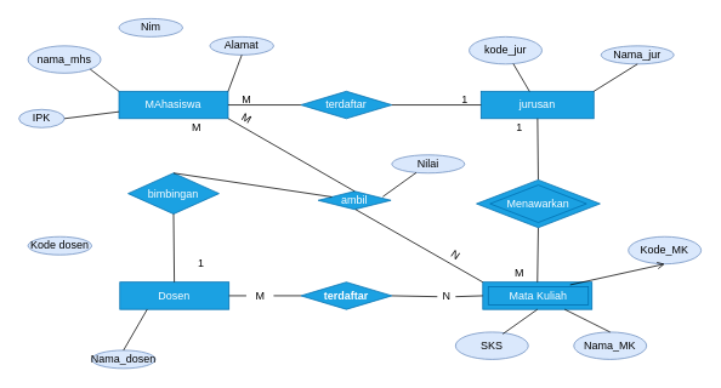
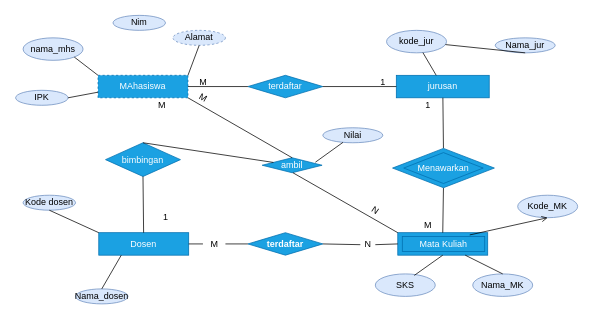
  <mxCell id="0" />
  <mxCell id="1" parent="0" />
- <mxCell id="2" value="MAhasiswa" style="rounded=0;whiteSpace=wrap;html=1;fillColor=#1ba1e2;strokeColor=#006EAF;fontColor=#ffffff;" parent="1" vertex="1"><mxGeometry x="130" y="100" width="120" height="30" as="geometry" /></mxCell>
+ <mxCell id="2" value="MAhasiswa" style="rounded=0;whiteSpace=wrap;html=1;fillColor=#1ba1e2;strokeColor=#006EAF;fontColor=#ffffff;dashed=1;" parent="1" vertex="1"><mxGeometry x="130" y="100" width="120" height="30" as="geometry" /></mxCell>
  <mxCell id="3" value="jurusan" style="rounded=0;whiteSpace=wrap;html=1;fillColor=#1ba1e2;strokeColor=#006EAF;fontColor=#ffffff;" parent="1" vertex="1"><mxGeometry x="528" y="100" width="124" height="30" as="geometry" /></mxCell>
  <mxCell id="4" value="bimbingan" style="rhombus;whiteSpace=wrap;html=1;fillColor=#1ba1e2;strokeColor=#006EAF;fontColor=#ffffff;" parent="1" vertex="1"><mxGeometry x="140" y="190" width="100" height="45" as="geometry" /></mxCell>
  <mxCell id="5" value="nama_mhs" style="ellipse;whiteSpace=wrap;html=1;fillColor=#dae8fc;strokeColor=#6c8ebf;" parent="1" vertex="1"><mxGeometry x="30" y="50" width="80" height="30" as="geometry" /></mxCell>
- <mxCell id="6" value="Alamat" style="ellipse;whiteSpace=wrap;html=1;fillColor=#dae8fc;strokeColor=#6c8ebf;" parent="1" vertex="1"><mxGeometry x="230" y="40" width="70" height="20" as="geometry" /></mxCell>
- <mxCell id="7" value="Nim" style="ellipse;whiteSpace=wrap;html=1;fillColor=#dae8fc;strokeColor=#6c8ebf;" parent="1" vertex="1"><mxGeometry x="130" y="20" width="70" height="20" as="geometry" /></mxCell>
+ <mxCell id="6" value="Alamat" style="ellipse;whiteSpace=wrap;html=1;fillColor=#dae8fc;strokeColor=#6c8ebf;dashed=1;" parent="1" vertex="1"><mxGeometry x="230" y="40" width="70" height="20" as="geometry" /></mxCell>
+ <mxCell id="7" value="Nim" style="ellipse;whiteSpace=wrap;html=1;fillColor=#dae8fc;strokeColor=#6c8ebf;" parent="1" vertex="1"><mxGeometry x="150" y="20" width="70" height="20" as="geometry" /></mxCell>
  <mxCell id="8" value="Nilai" style="ellipse;whiteSpace=wrap;html=1;fillColor=#dae8fc;strokeColor=#6c8ebf;" parent="1" vertex="1"><mxGeometry x="430" y="170" width="80" height="20" as="geometry" /></mxCell>
  <mxCell id="9" value="Nama_jur" style="ellipse;whiteSpace=wrap;html=1;fillColor=#dae8fc;strokeColor=#6c8ebf;" parent="1" vertex="1"><mxGeometry x="660" y="50" width="80" height="20" as="geometry" /></mxCell>
- <mxCell id="10" value="IPK" style="ellipse;whiteSpace=wrap;html=1;fillColor=#dae8fc;strokeColor=#6c8ebf;" parent="1" vertex="1"><mxGeometry x="20" y="120" width="50" height="20" as="geometry" /></mxCell>
+ <mxCell id="10" value="IPK" style="ellipse;whiteSpace=wrap;html=1;fillColor=#dae8fc;strokeColor=#6c8ebf;" parent="1" vertex="1"><mxGeometry x="20" y="120" width="70" height="20" as="geometry" /></mxCell>
  <mxCell id="11" value="Kode dosen" style="ellipse;whiteSpace=wrap;html=1;fillColor=#dae8fc;strokeColor=#6c8ebf;" parent="1" vertex="1"><mxGeometry x="30" y="260" width="70" height="20" as="geometry" /></mxCell>
  <mxCell id="12" value="Nama_dosen" style="ellipse;whiteSpace=wrap;html=1;fillColor=#dae8fc;strokeColor=#6c8ebf;" parent="1" vertex="1"><mxGeometry x="100" y="385" width="70" height="20" as="geometry" /></mxCell>
  <mxCell id="13" value="Dosen" style="rounded=0;whiteSpace=wrap;html=1;fillColor=#1ba1e2;strokeColor=#006EAF;fontColor=#ffffff;" parent="1" vertex="1"><mxGeometry x="131" y="310" width="120" height="30" as="geometry" /></mxCell>
  <mxCell id="14" value="kode_jur" style="ellipse;whiteSpace=wrap;html=1;fillColor=#dae8fc;strokeColor=#6c8ebf;" parent="1" vertex="1"><mxGeometry x="515" y="40" width="80" height="30" as="geometry" /></mxCell>
  <mxCell id="15" value="" style="endArrow=none;html=1;entryX=0;entryY=0.75;entryDx=0;entryDy=0;exitX=1;exitY=0.5;exitDx=0;exitDy=0;" parent="1" source="10" target="2" edge="1"><mxGeometry width="50" height="50" relative="1" as="geometry"><mxPoint x="340" y="180" as="sourcePoint" /><mxPoint x="390" y="130" as="targetPoint" /></mxGeometry></mxCell>
  <mxCell id="16" value="" style="endArrow=none;html=1;entryX=0;entryY=0;entryDx=0;entryDy=0;exitX=1;exitY=1;exitDx=0;exitDy=0;" parent="1" source="5" target="2" edge="1"><mxGeometry width="50" height="50" relative="1" as="geometry"><mxPoint x="120" y="80" as="sourcePoint" /><mxPoint x="390" y="130" as="targetPoint" /></mxGeometry></mxCell>
  <mxCell id="17" value="" style="endArrow=none;html=1;entryX=0.5;entryY=1;entryDx=0;entryDy=0;exitX=1;exitY=0;exitDx=0;exitDy=0;" parent="1" source="2" target="6" edge="1"><mxGeometry width="50" height="50" relative="1" as="geometry"><mxPoint x="340" y="180" as="sourcePoint" /><mxPoint x="390" y="130" as="targetPoint" /></mxGeometry></mxCell>
  <mxCell id="18" value="ambil" style="rhombus;whiteSpace=wrap;html=1;fillColor=#1ba1e2;strokeColor=#006EAF;fontColor=#ffffff;" parent="1" vertex="1"><mxGeometry x="349" y="210" width="80" height="20" as="geometry" /></mxCell>
  <mxCell id="19" value="terdaftar" style="rhombus;whiteSpace=wrap;html=1;fillColor=#1ba1e2;strokeColor=#006EAF;fontColor=#ffffff;" parent="1" vertex="1"><mxGeometry x="330" y="100" width="100" height="30" as="geometry" /></mxCell>
  <mxCell id="20" value="" style="endArrow=none;html=1;" parent="1" source="8" edge="1"><mxGeometry width="50" height="50" relative="1" as="geometry"><mxPoint x="340" y="280" as="sourcePoint" /><mxPoint x="420" y="216" as="targetPoint" /></mxGeometry></mxCell>
  <mxCell id="21" value="" style="endArrow=none;html=1;entryX=1;entryY=0.5;entryDx=0;entryDy=0;exitX=0;exitY=0.5;exitDx=0;exitDy=0;" parent="1" source="3" target="19" edge="1"><mxGeometry width="50" height="50" relative="1" as="geometry"><mxPoint x="340" y="180" as="sourcePoint" /><mxPoint x="390" y="130" as="targetPoint" /></mxGeometry></mxCell>
  <mxCell id="22" value="" style="endArrow=none;html=1;entryX=0;entryY=0.5;entryDx=0;entryDy=0;" parent="1" source="2" target="19" edge="1"><mxGeometry width="50" height="50" relative="1" as="geometry"><mxPoint x="340" y="180" as="sourcePoint" /><mxPoint x="390" y="130" as="targetPoint" /></mxGeometry></mxCell>
  <mxCell id="23" value="" style="endArrow=none;html=1;" parent="1" source="14" target="3" edge="1"><mxGeometry width="50" height="50" relative="1" as="geometry"><mxPoint x="340" y="180" as="sourcePoint" /><mxPoint x="570" y="110" as="targetPoint" /></mxGeometry></mxCell>
- <mxCell id="24" value="" style="endArrow=none;html=1;entryX=1;entryY=0;entryDx=0;entryDy=0;exitX=0.5;exitY=1;exitDx=0;exitDy=0;" parent="1" source="9" target="3" edge="1"><mxGeometry width="50" height="50" relative="1" as="geometry"><mxPoint x="340" y="180" as="sourcePoint" /><mxPoint x="390" y="130" as="targetPoint" /></mxGeometry></mxCell>
+ <mxCell id="24" value="" style="endArrow=none;html=1;exitX=0.5;exitY=1;exitDx=0;exitDy=0;" parent="1" source="9" target="14" edge="1"><mxGeometry width="50" height="50" relative="1" as="geometry"><mxPoint x="340" y="180" as="sourcePoint" /><mxPoint x="390" y="130" as="targetPoint" /></mxGeometry></mxCell>
  <mxCell id="25" value="" style="endArrow=none;html=1;entryX=0.5;entryY=1;entryDx=0;entryDy=0;" parent="1" source="13" target="4" edge="1"><mxGeometry width="50" height="50" relative="1" as="geometry"><mxPoint x="340" y="280" as="sourcePoint" /><mxPoint x="390" y="230" as="targetPoint" /></mxGeometry></mxCell>
+ <mxCell id="26" value="" style="endArrow=none;html=1;entryX=0;entryY=0;entryDx=0;entryDy=0;exitX=0.5;exitY=1;exitDx=0;exitDy=0;" parent="1" source="11" target="13" edge="1"><mxGeometry width="50" height="50" relative="1" as="geometry"><mxPoint x="340" y="280" as="sourcePoint" /><mxPoint x="390" y="230" as="targetPoint" /></mxGeometry></mxCell>
  <mxCell id="27" value="" style="endArrow=none;html=1;entryX=0.25;entryY=1;entryDx=0;entryDy=0;exitX=0.5;exitY=0;exitDx=0;exitDy=0;" parent="1" source="12" target="13" edge="1"><mxGeometry width="50" height="50" relative="1" as="geometry"><mxPoint x="340" y="280" as="sourcePoint" /><mxPoint x="390" y="230" as="targetPoint" /></mxGeometry></mxCell>
  <mxCell id="28" value="terdaftar" style="rhombus;whiteSpace=wrap;html=1;fontStyle=1;fillColor=#1ba1e2;strokeColor=#006EAF;fontColor=#ffffff;" parent="1" vertex="1"><mxGeometry x="330" y="310" width="100" height="30" as="geometry" /></mxCell>
  <mxCell id="29" value="" style="rounded=0;whiteSpace=wrap;html=1;fillColor=#1ba1e2;strokeColor=#006EAF;fontColor=#ffffff;" parent="1" vertex="1"><mxGeometry x="530" y="310" width="120" height="30" as="geometry" /></mxCell>
  <mxCell id="30" value="Mata Kuliah" style="rounded=0;whiteSpace=wrap;html=1;fillColor=#1ba1e2;strokeColor=#006EAF;fontColor=#ffffff;" parent="1" vertex="1"><mxGeometry x="536" y="315" width="110" height="20" as="geometry" /></mxCell>
  <mxCell id="31" value="" style="endArrow=none;html=1;entryX=1;entryY=0.5;entryDx=0;entryDy=0;exitX=0;exitY=0.5;exitDx=0;exitDy=0;" parent="1" source="57" target="13" edge="1"><mxGeometry width="50" height="50" relative="1" as="geometry"><mxPoint x="340" y="280" as="sourcePoint" /><mxPoint x="390" y="230" as="targetPoint" /></mxGeometry></mxCell>
  <mxCell id="32" value="" style="endArrow=none;html=1;exitX=1;exitY=0.5;exitDx=0;exitDy=0;entryX=0;entryY=0.5;entryDx=0;entryDy=0;" parent="1" source="55" target="29" edge="1"><mxGeometry width="50" height="50" relative="1" as="geometry"><mxPoint x="340" y="280" as="sourcePoint" /><mxPoint x="390" y="230" as="targetPoint" /></mxGeometry></mxCell>
  <mxCell id="33" value="" style="endArrow=none;html=1;exitX=0.5;exitY=0;exitDx=0;exitDy=0;" parent="1" source="41" target="3" edge="1"><mxGeometry width="50" height="50" relative="1" as="geometry"><mxPoint x="340" y="280" as="sourcePoint" /><mxPoint x="620" y="140" as="targetPoint" /></mxGeometry></mxCell>
  <mxCell id="34" value="" style="endArrow=none;html=1;exitX=0;exitY=0;exitDx=0;exitDy=0;" parent="1" source="29" edge="1"><mxGeometry width="50" height="50" relative="1" as="geometry"><mxPoint x="340" y="280" as="sourcePoint" /><mxPoint x="390" y="230" as="targetPoint" /></mxGeometry></mxCell>
  <mxCell id="35" value="" style="endArrow=none;html=1;entryX=0.5;entryY=1;entryDx=0;entryDy=0;exitX=0.5;exitY=0;exitDx=0;exitDy=0;" parent="1" source="29" target="41" edge="1"><mxGeometry width="50" height="50" relative="1" as="geometry"><mxPoint x="590" y="300" as="sourcePoint" /><mxPoint x="390" y="230" as="targetPoint" /></mxGeometry></mxCell>
  <mxCell id="36" value="" style="endArrow=none;html=1;entryX=0.5;entryY=0;entryDx=0;entryDy=0;exitX=1;exitY=1;exitDx=0;exitDy=0;" parent="1" source="2" target="18" edge="1"><mxGeometry width="50" height="50" relative="1" as="geometry"><mxPoint x="340" y="280" as="sourcePoint" /><mxPoint x="390" y="230" as="targetPoint" /></mxGeometry></mxCell>
  <mxCell id="37" value="SKS" style="ellipse;whiteSpace=wrap;html=1;fillColor=#dae8fc;strokeColor=#6c8ebf;" parent="1" vertex="1"><mxGeometry x="500" y="365" width="80" height="30" as="geometry" /></mxCell>
  <mxCell id="38" value="Nama_MK" style="ellipse;whiteSpace=wrap;html=1;fillColor=#dae8fc;strokeColor=#6c8ebf;" parent="1" vertex="1"><mxGeometry x="630" y="365" width="80" height="30" as="geometry" /></mxCell>
  <mxCell id="39" value="" style="endArrow=none;html=1;exitX=0.5;exitY=0;exitDx=0;exitDy=0;" parent="1" source="4" target="18" edge="1"><mxGeometry width="50" height="50" relative="1" as="geometry"><mxPoint x="340" y="280" as="sourcePoint" /><mxPoint x="390" y="230" as="targetPoint" /></mxGeometry></mxCell>
  <mxCell id="40" value="" style="group" parent="1" vertex="1" connectable="0"><mxGeometry x="523" y="197.5" width="135.88" height="52.5" as="geometry" /></mxCell>
  <mxCell id="41" value="" style="rhombus;whiteSpace=wrap;html=1;fillColor=#1ba1e2;strokeColor=#006EAF;fontColor=#ffffff;" parent="40" vertex="1"><mxGeometry width="135.88" height="52.5" as="geometry" /></mxCell>
  <mxCell id="42" value="Menawarkan" style="rhombus;whiteSpace=wrap;html=1;fillColor=#1ba1e2;strokeColor=#006EAF;fontColor=#ffffff;" parent="40" vertex="1"><mxGeometry x="14.94" y="5.62" width="106" height="41.25" as="geometry" /></mxCell>
  <mxCell id="43" value="" style="endArrow=none;html=1;exitX=0.65;exitY=0.067;exitDx=0;exitDy=0;exitPerimeter=0;entryX=0.5;entryY=1;entryDx=0;entryDy=0;" parent="1" source="37" target="29" edge="1"><mxGeometry width="50" height="50" relative="1" as="geometry"><mxPoint x="550" y="445" as="sourcePoint" /><mxPoint x="600" y="395" as="targetPoint" /></mxGeometry></mxCell>
  <mxCell id="44" value="" style="endArrow=none;html=1;entryX=0.75;entryY=1;entryDx=0;entryDy=0;exitX=0.5;exitY=0;exitDx=0;exitDy=0;" parent="1" source="38" target="29" edge="1"><mxGeometry width="50" height="50" relative="1" as="geometry"><mxPoint x="340" y="280" as="sourcePoint" /><mxPoint x="390" y="230" as="targetPoint" /></mxGeometry></mxCell>
  <mxCell id="45" value="Kode_MK" style="ellipse;whiteSpace=wrap;html=1;fillColor=#dae8fc;strokeColor=#6c8ebf;" parent="1" vertex="1"><mxGeometry x="690" y="260" width="80" height="30" as="geometry" /></mxCell>
  <mxCell id="46" value="" style="endArrow=open;html=1;exitX=0.818;exitY=-0.1;exitDx=0;exitDy=0;exitPerimeter=0;entryX=0.5;entryY=1;entryDx=0;entryDy=0;" parent="1" source="30" target="45" edge="1"><mxGeometry width="50" height="50" relative="1" as="geometry"><mxPoint x="380" y="260" as="sourcePoint" /><mxPoint x="430" y="210" as="targetPoint" /></mxGeometry></mxCell>
  <mxCell id="47" value="M" style="text;html=1;align=center;verticalAlign=middle;resizable=0;points=[];autosize=1;" parent="1" vertex="1"><mxGeometry x="200" y="130" width="30" height="20" as="geometry" /></mxCell>
  <mxCell id="48" value="1" style="text;html=1;align=center;verticalAlign=middle;resizable=0;points=[];autosize=1;" parent="1" vertex="1"><mxGeometry x="210" y="280" width="20" height="20" as="geometry" /></mxCell>
  <mxCell id="49" value="1" style="text;html=1;align=center;verticalAlign=middle;resizable=0;points=[];autosize=1;" parent="1" vertex="1"><mxGeometry x="500" y="100" width="20" height="20" as="geometry" /></mxCell>
  <mxCell id="50" value="1" style="text;html=1;align=center;verticalAlign=middle;resizable=0;points=[];autosize=1;" parent="1" vertex="1"><mxGeometry x="560" y="130" width="20" height="20" as="geometry" /></mxCell>
  <mxCell id="51" value="M" style="text;html=1;align=center;verticalAlign=middle;resizable=0;points=[];autosize=1;" parent="1" vertex="1"><mxGeometry x="555" y="290" width="30" height="20" as="geometry" /></mxCell>
  <mxCell id="52" value="M" style="text;html=1;align=center;verticalAlign=middle;resizable=0;points=[];autosize=1;" parent="1" vertex="1"><mxGeometry x="255" y="100" width="30" height="20" as="geometry" /></mxCell>
  <mxCell id="53" value="M" style="text;html=1;align=center;verticalAlign=middle;resizable=0;points=[];autosize=1;rotation=30;" parent="1" vertex="1"><mxGeometry x="255" y="120" width="30" height="20" as="geometry" /></mxCell>
  <mxCell id="54" value="N" style="text;html=1;align=center;verticalAlign=middle;resizable=0;points=[];autosize=1;rotation=35;" parent="1" vertex="1"><mxGeometry x="490" y="270" width="20" height="20" as="geometry" /></mxCell>
  <mxCell id="55" value="N" style="text;html=1;align=center;verticalAlign=middle;resizable=0;points=[];autosize=1;" parent="1" vertex="1"><mxGeometry x="480" y="316" width="20" height="20" as="geometry" /></mxCell>
  <mxCell id="56" value="" style="endArrow=none;html=1;exitX=1;exitY=0.5;exitDx=0;exitDy=0;entryX=0;entryY=0.5;entryDx=0;entryDy=0;" parent="1" source="28" target="55" edge="1"><mxGeometry width="50" height="50" relative="1" as="geometry"><mxPoint x="430" y="325" as="sourcePoint" /><mxPoint x="530" y="325" as="targetPoint" /></mxGeometry></mxCell>
  <mxCell id="57" value="M" style="text;html=1;align=center;verticalAlign=middle;resizable=0;points=[];autosize=1;" parent="1" vertex="1"><mxGeometry x="270" y="315" width="30" height="20" as="geometry" /></mxCell>
  <mxCell id="58" value="" style="endArrow=none;html=1;entryX=1;entryY=0.5;entryDx=0;entryDy=0;exitX=0;exitY=0.5;exitDx=0;exitDy=0;" edge="1" parent="1" source="28" target="57"><mxGeometry width="50" height="50" relative="1" as="geometry"><mxPoint x="330" y="325" as="sourcePoint" /><mxPoint x="251" y="325" as="targetPoint" /></mxGeometry></mxCell>
